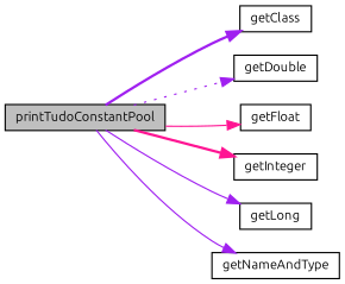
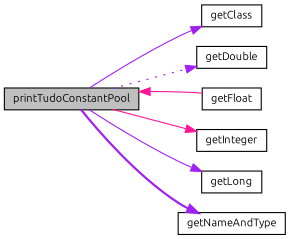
  digraph {
    fontname=Ubuntu
    rankdir=LR
    node [color=black fillcolor=white fontname=Ubuntu fontsize=10 shape=record style=filled]
    edge [color=purple fontname=Ubuntu fontsize=10 labelfontname=Helvetica labelfontsize=10 style=solid]
    n1 [fillcolor=grey75 fontcolor=black height=0.2 label=printTudoConstantPool width=0.4]
    n2 [height=0.2 label=getClass width=0.4]
    n3 [height=0.2 label=getDouble width=0.4]
    n4 [height=0.2 label=getFloat width=0.4]
    n5 [height=0.2 label=getInteger width=0.4]
    n6 [height=0.2 label=getLong width=0.4]
    n7 [height=0.2 label=getNameAndType width=0.4]
-   n1 -> n2 [style=bold]
+   n1 -> n2
    n1 -> n3 [style=dotted]
-   n1 -> n4 [color=deeppink]
-   n1 -> n5 [color=deeppink style=bold]
+   n4 -> n1 [color=deeppink]
+   n1 -> n5 [color=deeppink]
    n1 -> n6
-   n1 -> n7
+   n1 -> n7 [style=bold]
  }
